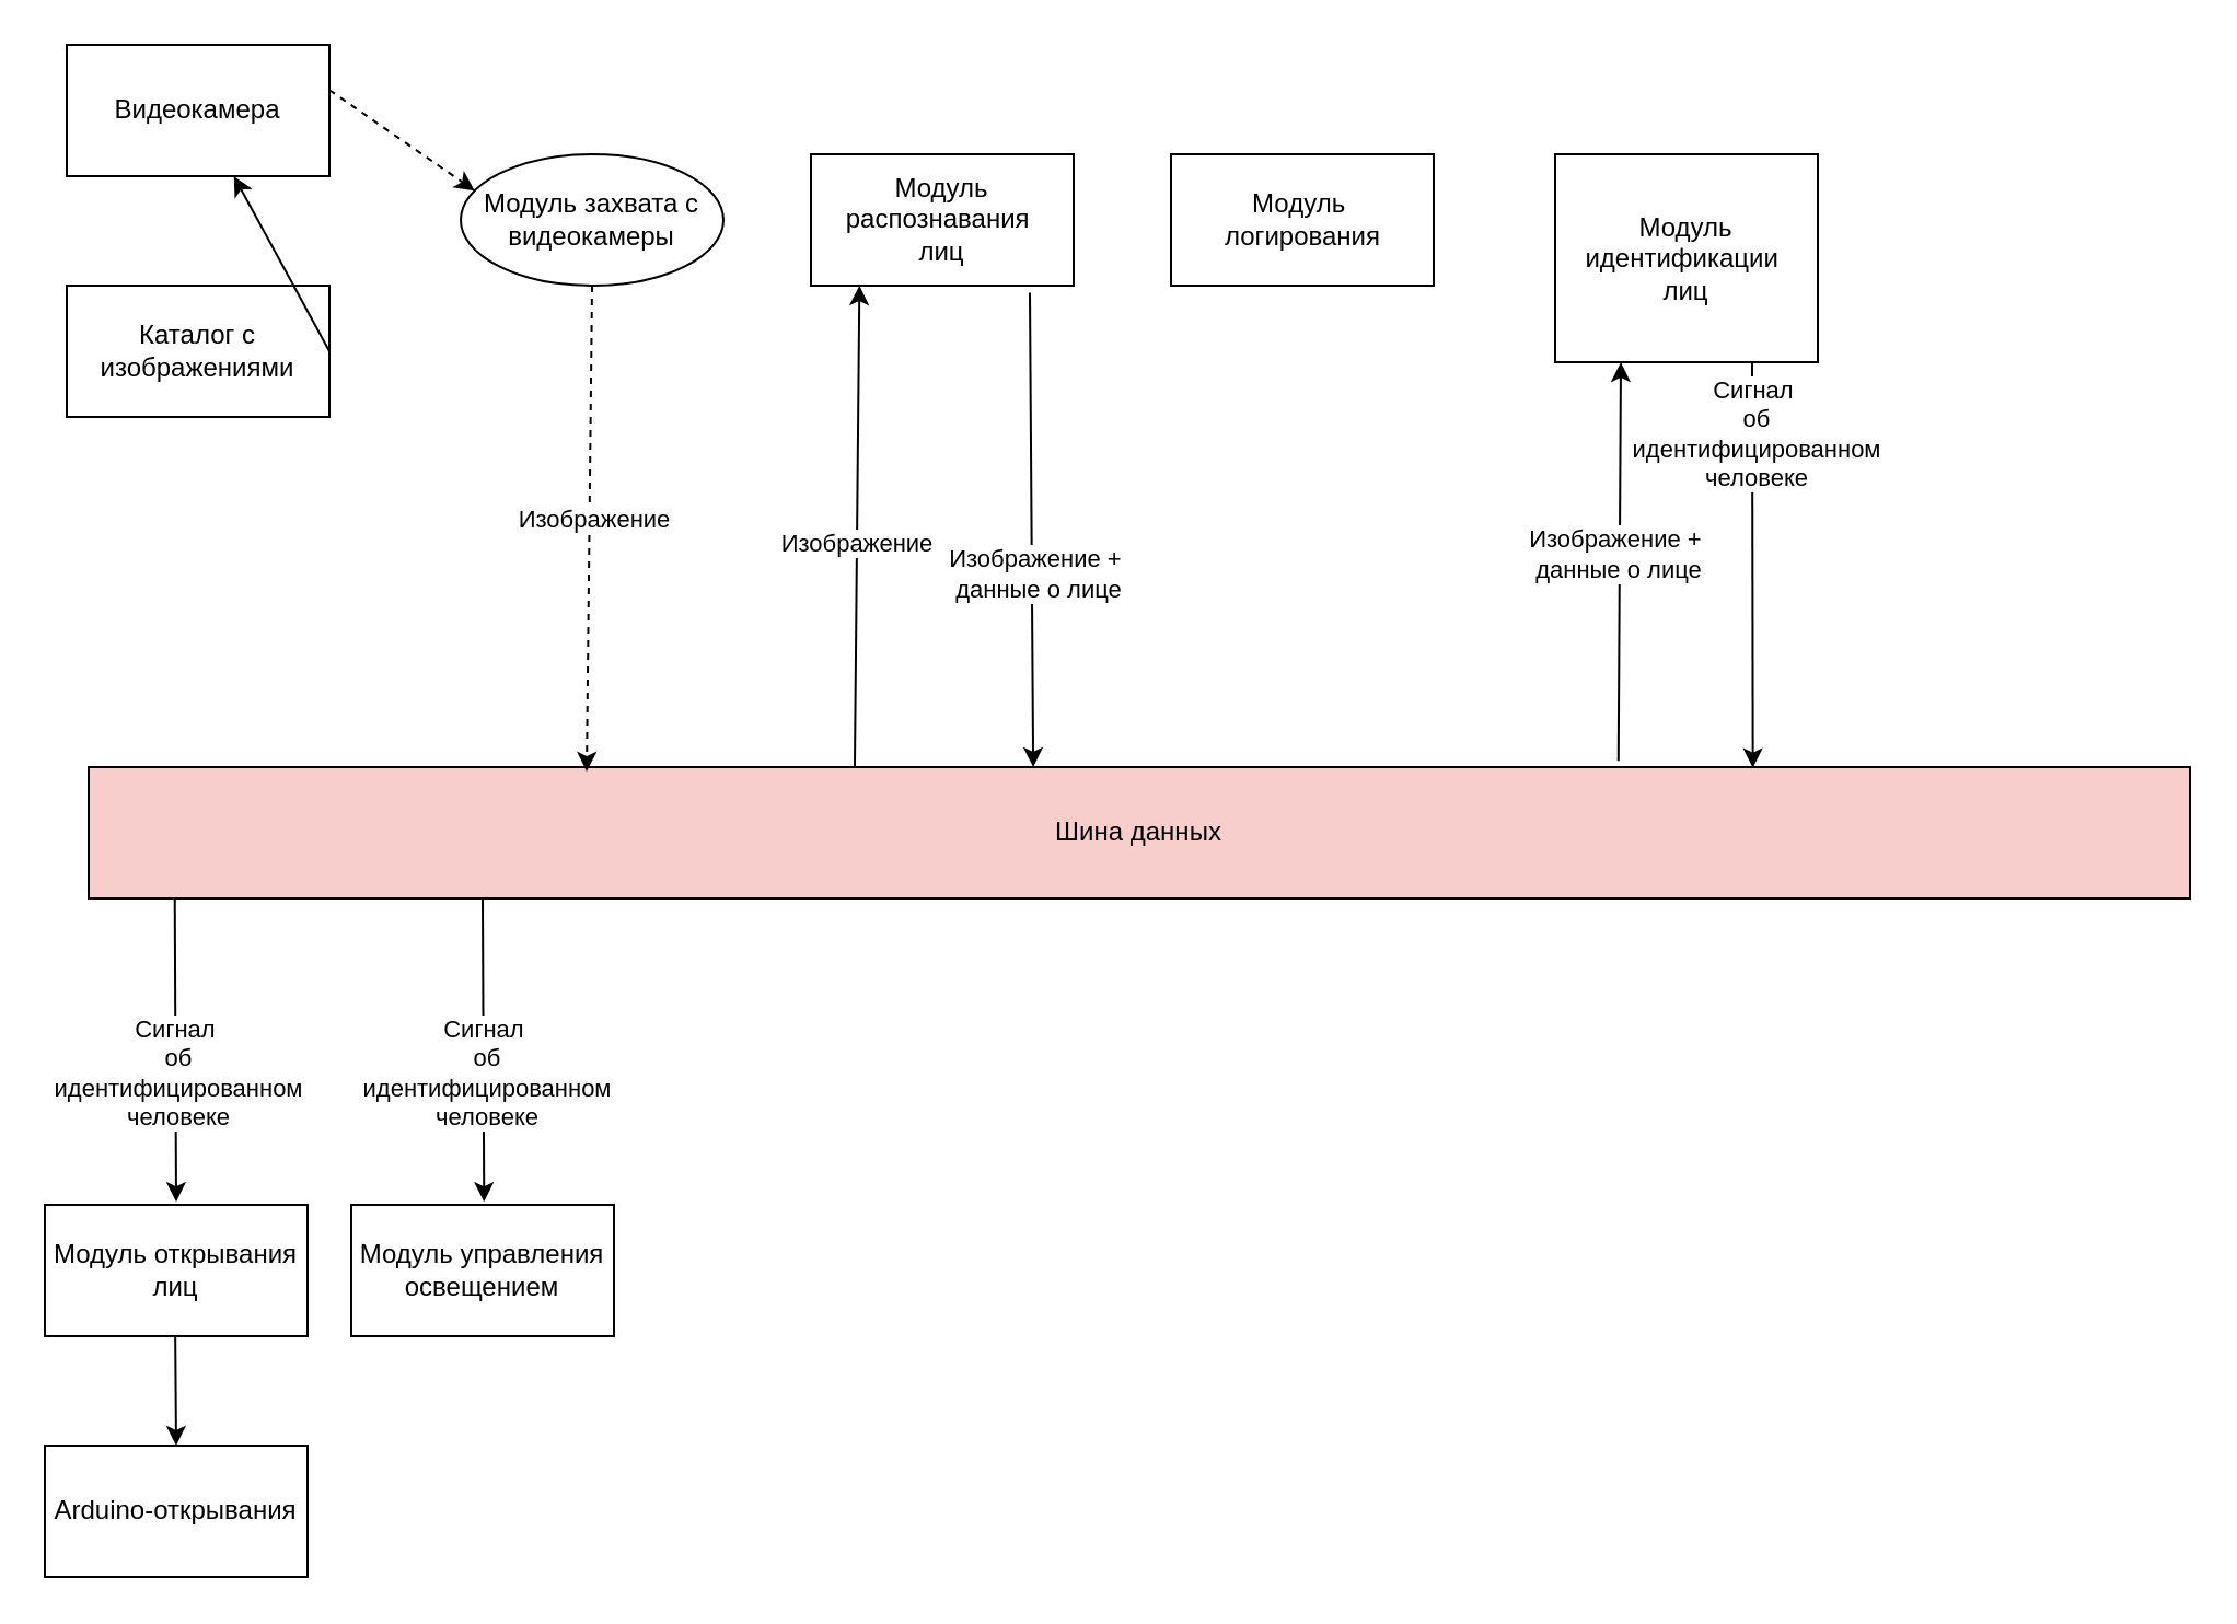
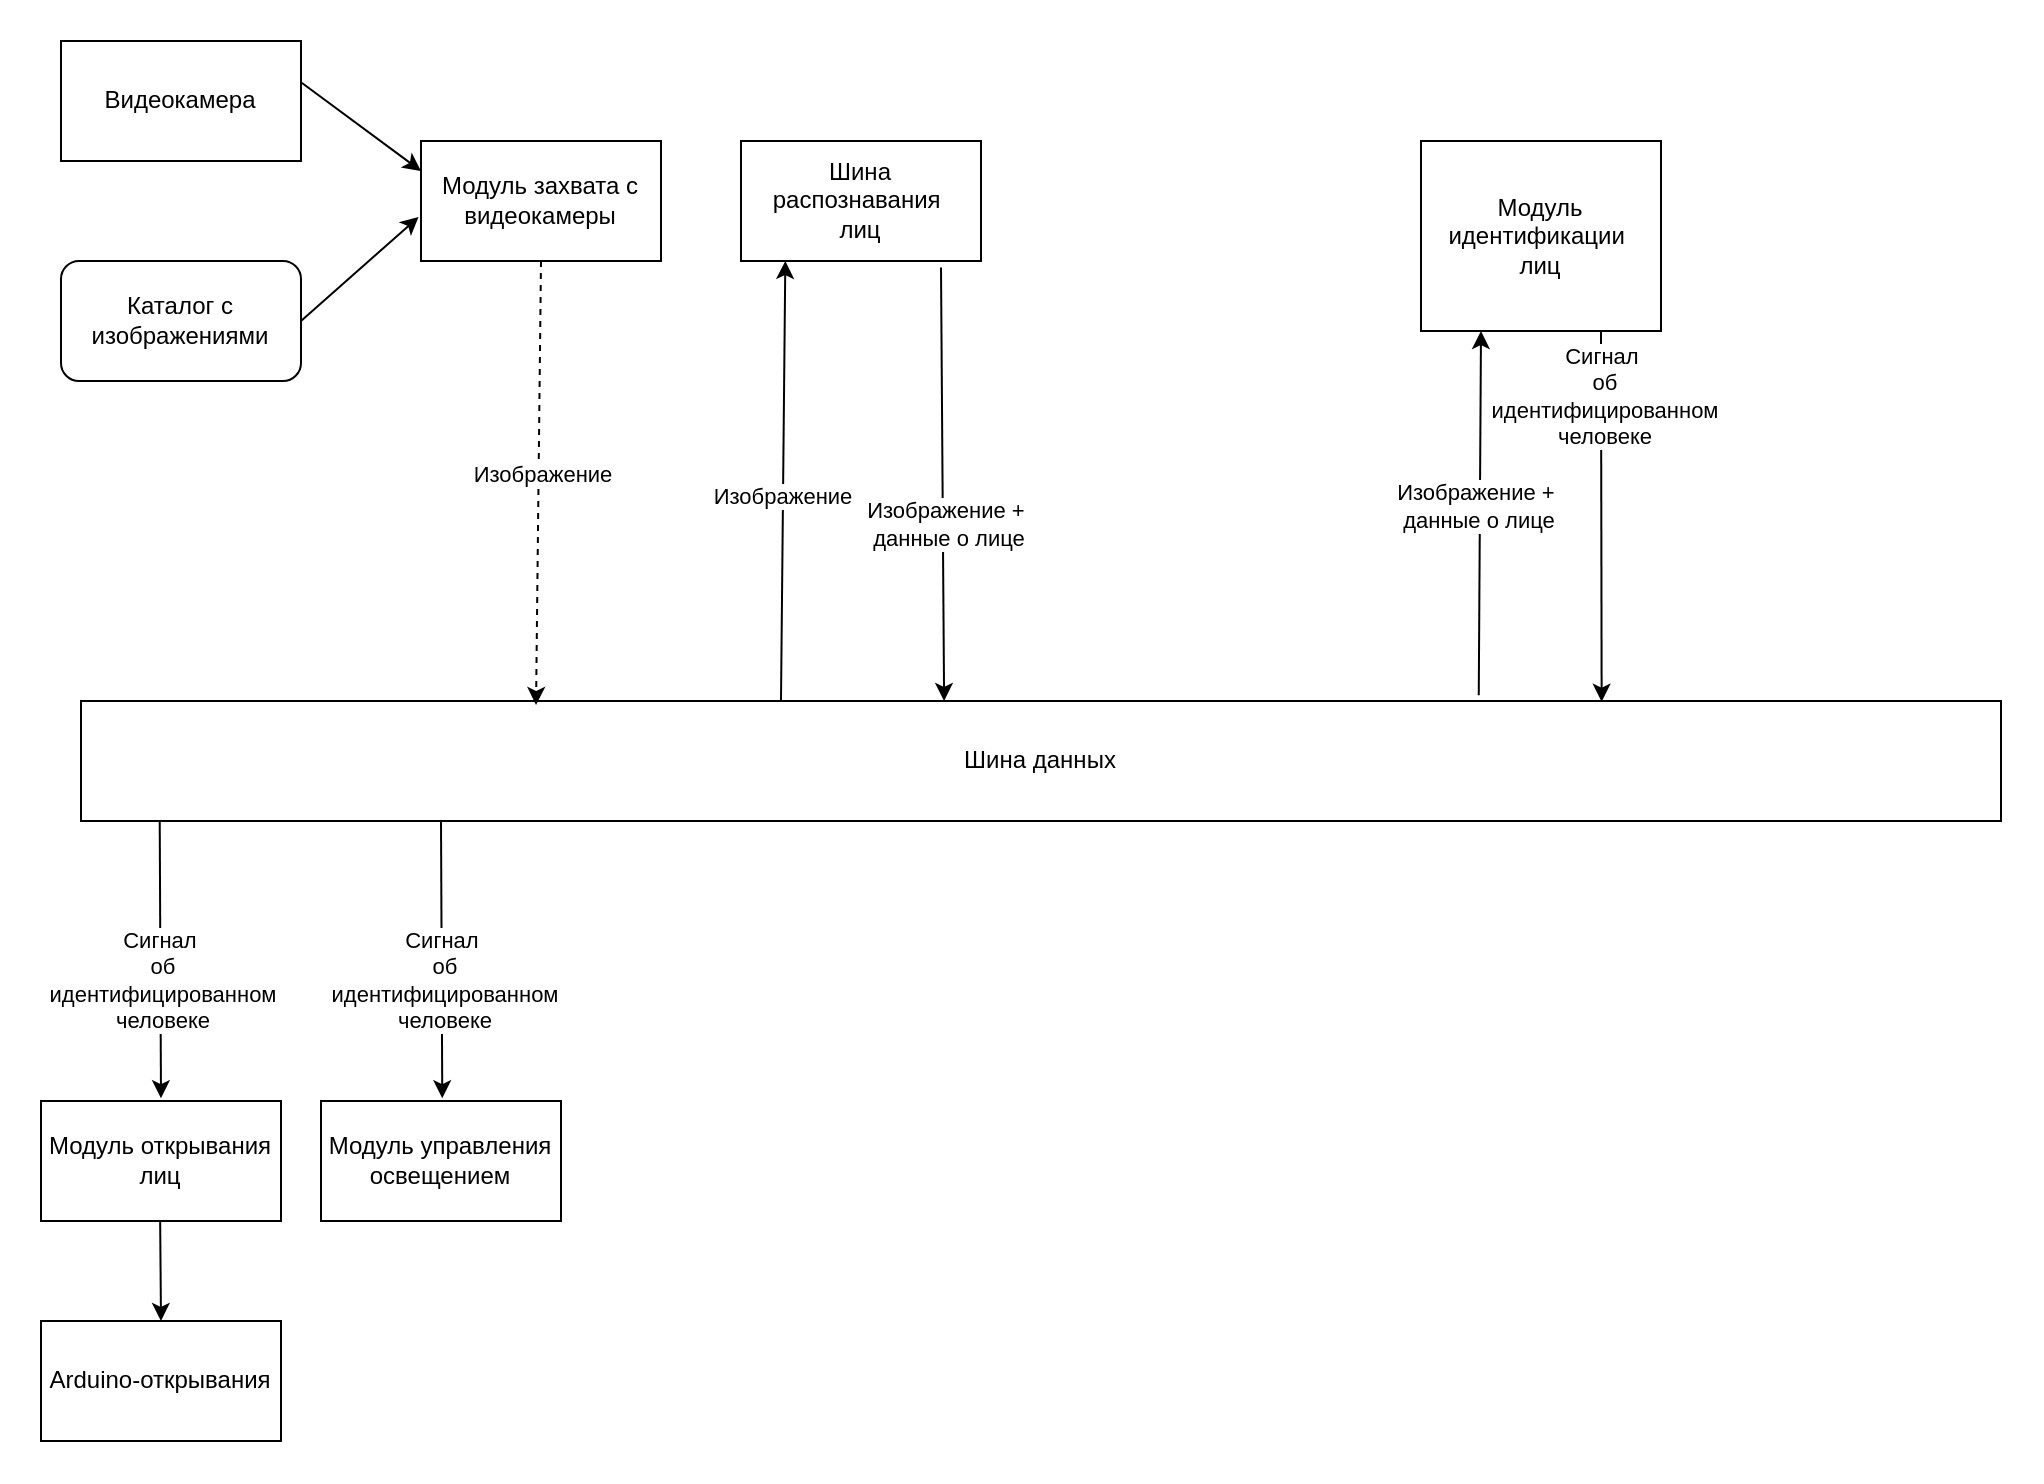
  <mxCell id="0" />
  <mxCell id="1" parent="0" />
- <mxCell id="2" value="Модуль захвата с видеокамеры" style="ellipse;whiteSpace=wrap;html=1;" parent="1" vertex="1"><mxGeometry x="210" y="70" width="120" height="60" as="geometry" /></mxCell>
- <mxCell id="3" value="Модуль распознавания&amp;nbsp;&lt;div&gt;лиц&lt;/div&gt;" style="rounded=0;whiteSpace=wrap;html=1;" parent="1" vertex="1"><mxGeometry x="370" y="70" width="120" height="60" as="geometry" /></mxCell>
+ <mxCell id="2" value="Модуль захвата с видеокамеры" style="rounded=0;whiteSpace=wrap;html=1;" parent="1" vertex="1"><mxGeometry x="210" y="70" width="120" height="60" as="geometry" /></mxCell>
+ <mxCell id="3" value="Шина распознавания&amp;nbsp;&lt;div&gt;лиц&lt;/div&gt;" style="rounded=0;whiteSpace=wrap;html=1;" parent="1" vertex="1"><mxGeometry x="370" y="70" width="120" height="60" as="geometry" /></mxCell>
  <mxCell id="4" value="" style="endArrow=classic;html=1;rounded=0;entryX=0.25;entryY=1;entryDx=0;entryDy=0;exitX=0.728;exitY=-0.047;exitDx=0;exitDy=0;exitPerimeter=0;" parent="1" source="17" target="11" edge="1"><mxGeometry width="50" height="50" relative="1" as="geometry"><mxPoint x="690" y="290" as="sourcePoint" /><mxPoint x="920" y="290" as="targetPoint" /></mxGeometry></mxCell>
  <mxCell id="5" value="Изображение +&amp;nbsp;&lt;div&gt;данные о лице&lt;/div&gt;" style="edgeLabel;html=1;align=center;verticalAlign=middle;resizable=0;points=[];" vertex="1" connectable="0" parent="4"><mxGeometry x="0.044" y="1" relative="1" as="geometry"><mxPoint as="offset" /></mxGeometry></mxCell>
  <mxCell id="6" value="Модуль открывания лиц" style="rounded=0;whiteSpace=wrap;html=1;" parent="1" vertex="1"><mxGeometry x="20" y="550" width="120" height="60" as="geometry" /></mxCell>
  <mxCell id="7" value="Arduino-открывания" style="rounded=0;whiteSpace=wrap;html=1;" parent="1" vertex="1"><mxGeometry x="20" y="660" width="120" height="60" as="geometry" /></mxCell>
  <mxCell id="8" value="Модуль управления освещением" style="rounded=0;whiteSpace=wrap;html=1;" parent="1" vertex="1"><mxGeometry x="160" y="550" width="120" height="60" as="geometry" /></mxCell>
  <mxCell id="9" value="" style="endArrow=classic;html=1;rounded=0;entryX=0.5;entryY=1;entryDx=0;entryDy=0;exitX=0.404;exitY=-0.007;exitDx=0;exitDy=0;exitPerimeter=0;" parent="1" edge="1"><mxGeometry width="50" height="50" relative="1" as="geometry"><mxPoint x="390" y="349.58" as="sourcePoint" /><mxPoint x="392.16" y="130" as="targetPoint" /></mxGeometry></mxCell>
  <mxCell id="10" value="Изображение" style="edgeLabel;html=1;align=center;verticalAlign=middle;resizable=0;points=[];" vertex="1" connectable="0" parent="9"><mxGeometry x="-0.067" y="1" relative="1" as="geometry"><mxPoint as="offset" /></mxGeometry></mxCell>
  <mxCell id="11" value="Модуль идентификации&amp;nbsp;&lt;div&gt;лиц&lt;/div&gt;" style="rounded=0;whiteSpace=wrap;html=1;" parent="1" vertex="1"><mxGeometry x="710" y="70" width="120" height="95" as="geometry" /></mxCell>
  <mxCell id="12" value="Видеокамера" style="rounded=0;whiteSpace=wrap;html=1;" vertex="1" parent="1"><mxGeometry x="30" y="20" width="120" height="60" as="geometry" /></mxCell>
- <mxCell id="13" value="Каталог с изображениями" style="rounded=0;whiteSpace=wrap;html=1;" vertex="1" parent="1"><mxGeometry x="30" y="130" width="120" height="60" as="geometry" /></mxCell>
- <mxCell id="14" value="" style="endArrow=classic;html=1;rounded=0;entryX=0;entryY=0.25;entryDx=0;entryDy=0;exitX=1;exitY=0.344;exitDx=0;exitDy=0;exitPerimeter=0;dashed=1;" edge="1" parent="1" source="12" target="2"><mxGeometry width="50" height="50" relative="1" as="geometry"><mxPoint x="150" y="40" as="sourcePoint" /><mxPoint x="210" y="100" as="targetPoint" /></mxGeometry></mxCell>
- <mxCell id="15" value="" style="endArrow=classic;html=1;rounded=0;exitX=1;exitY=0.5;exitDx=0;exitDy=0;" edge="1" parent="1" source="13" target="12"><mxGeometry width="50" height="50" relative="1" as="geometry"><mxPoint x="190" y="180" as="sourcePoint" /><mxPoint x="250" y="240" as="targetPoint" /></mxGeometry></mxCell>
- <mxCell id="16" value="Модуль&amp;nbsp;&lt;div&gt;логирования&lt;/div&gt;" style="rounded=0;whiteSpace=wrap;html=1;" vertex="1" parent="1"><mxGeometry x="534.5" y="70" width="120" height="60" as="geometry" /></mxCell>
- <mxCell id="17" value="Шина данных" style="rounded=0;whiteSpace=wrap;html=1;fillColor=#f8cecc;" vertex="1" parent="1"><mxGeometry x="40" y="350" width="960" height="60" as="geometry" /></mxCell>
+ <mxCell id="13" value="Каталог с изображениями" style="whiteSpace=wrap;html=1;rounded=1;" vertex="1" parent="1"><mxGeometry x="30" y="130" width="120" height="60" as="geometry" /></mxCell>
+ <mxCell id="14" value="" style="endArrow=classic;html=1;rounded=0;entryX=0;entryY=0.25;entryDx=0;entryDy=0;exitX=1;exitY=0.344;exitDx=0;exitDy=0;exitPerimeter=0;" edge="1" parent="1" source="12" target="2"><mxGeometry width="50" height="50" relative="1" as="geometry"><mxPoint x="150" y="40" as="sourcePoint" /><mxPoint x="210" y="100" as="targetPoint" /></mxGeometry></mxCell>
+ <mxCell id="15" value="" style="endArrow=classic;html=1;rounded=0;exitX=1;exitY=0.5;exitDx=0;exitDy=0;entryX=-0.01;entryY=0.633;entryDx=0;entryDy=0;entryPerimeter=0;" edge="1" parent="1" source="13" target="2"><mxGeometry width="50" height="50" relative="1" as="geometry"><mxPoint x="190" y="180" as="sourcePoint" /><mxPoint x="250" y="240" as="targetPoint" /></mxGeometry></mxCell>
+ <mxCell id="17" value="Шина данных" style="rounded=0;whiteSpace=wrap;html=1;" vertex="1" parent="1"><mxGeometry x="40" y="350" width="960" height="60" as="geometry" /></mxCell>
  <mxCell id="18" value="" style="endArrow=classic;html=1;rounded=0;exitX=0.5;exitY=1;exitDx=0;exitDy=0;entryX=0.237;entryY=0.033;entryDx=0;entryDy=0;entryPerimeter=0;dashed=1;" edge="1" parent="1" source="2" target="17"><mxGeometry width="50" height="50" relative="1" as="geometry"><mxPoint x="249.84" y="130" as="sourcePoint" /><mxPoint x="290.16" y="198.68" as="targetPoint" /></mxGeometry></mxCell>
  <mxCell id="19" value="Изображение" style="edgeLabel;html=1;align=center;verticalAlign=middle;resizable=0;points=[];" vertex="1" connectable="0" parent="18"><mxGeometry x="-0.042" y="2" relative="1" as="geometry"><mxPoint as="offset" /></mxGeometry></mxCell>
  <mxCell id="20" value="" style="endArrow=classic;html=1;rounded=0;entryX=0.43;entryY=-0.007;entryDx=0;entryDy=0;exitX=0.677;exitY=1.047;exitDx=0;exitDy=0;exitPerimeter=0;entryPerimeter=0;" edge="1" parent="1"><mxGeometry width="50" height="50" relative="1" as="geometry"><mxPoint x="470" y="133.24" as="sourcePoint" /><mxPoint x="471.56" y="350" as="targetPoint" /></mxGeometry></mxCell>
  <mxCell id="21" value="Изображение +&amp;nbsp;&lt;div&gt;данные о лице&lt;/div&gt;" style="edgeLabel;html=1;align=center;verticalAlign=middle;resizable=0;points=[];" vertex="1" connectable="0" parent="20"><mxGeometry x="0.177" y="3" relative="1" as="geometry"><mxPoint as="offset" /></mxGeometry></mxCell>
  <mxCell id="22" value="" style="endArrow=classic;html=1;rounded=0;exitX=0.75;exitY=1;exitDx=0;exitDy=0;entryX=0.792;entryY=0.006;entryDx=0;entryDy=0;entryPerimeter=0;" edge="1" parent="1" source="11" target="17"><mxGeometry width="50" height="50" relative="1" as="geometry"><mxPoint x="760" y="190" as="sourcePoint" /><mxPoint x="800" y="340" as="targetPoint" /></mxGeometry></mxCell>
  <mxCell id="23" value="Сигнал&amp;nbsp;&lt;div&gt;об&lt;/div&gt;&lt;div&gt;идентифицированном&lt;/div&gt;&lt;div&gt;человеке&lt;/div&gt;" style="edgeLabel;html=1;align=center;verticalAlign=middle;resizable=0;points=[];" vertex="1" connectable="0" parent="22"><mxGeometry x="-0.645" y="1" relative="1" as="geometry"><mxPoint as="offset" /></mxGeometry></mxCell>
  <mxCell id="24" value="" style="endArrow=classic;html=1;rounded=0;exitX=0.041;exitY=1.023;exitDx=0;exitDy=0;exitPerimeter=0;" edge="1" parent="1"><mxGeometry width="50" height="50" relative="1" as="geometry"><mxPoint x="79.36" y="410" as="sourcePoint" /><mxPoint x="80" y="548.62" as="targetPoint" /></mxGeometry></mxCell>
  <mxCell id="25" value="Сигнал&amp;nbsp;&lt;div&gt;об&lt;/div&gt;&lt;div&gt;идентифицированном&lt;/div&gt;&lt;div&gt;человеке&lt;/div&gt;" style="edgeLabel;html=1;align=center;verticalAlign=middle;resizable=0;points=[];" vertex="1" connectable="0" parent="24"><mxGeometry x="-0.645" y="1" relative="1" as="geometry"><mxPoint y="55" as="offset" /></mxGeometry></mxCell>
  <mxCell id="26" value="" style="endArrow=classic;html=1;rounded=0;exitX=0.041;exitY=1.023;exitDx=0;exitDy=0;exitPerimeter=0;" edge="1" parent="1"><mxGeometry width="50" height="50" relative="1" as="geometry"><mxPoint x="220" y="410" as="sourcePoint" /><mxPoint x="220.64" y="548.62" as="targetPoint" /></mxGeometry></mxCell>
  <mxCell id="27" value="Сигнал&amp;nbsp;&lt;div&gt;об&lt;/div&gt;&lt;div&gt;идентифицированном&lt;/div&gt;&lt;div&gt;человеке&lt;/div&gt;" style="edgeLabel;html=1;align=center;verticalAlign=middle;resizable=0;points=[];" vertex="1" connectable="0" parent="26"><mxGeometry x="-0.645" y="1" relative="1" as="geometry"><mxPoint y="55" as="offset" /></mxGeometry></mxCell>
  <mxCell id="28" value="" style="endArrow=classic;html=1;rounded=0;exitX=0.041;exitY=1.023;exitDx=0;exitDy=0;exitPerimeter=0;" edge="1" parent="1"><mxGeometry width="50" height="50" relative="1" as="geometry"><mxPoint x="79.58" y="610" as="sourcePoint" /><mxPoint x="80" y="660" as="targetPoint" /></mxGeometry></mxCell>
